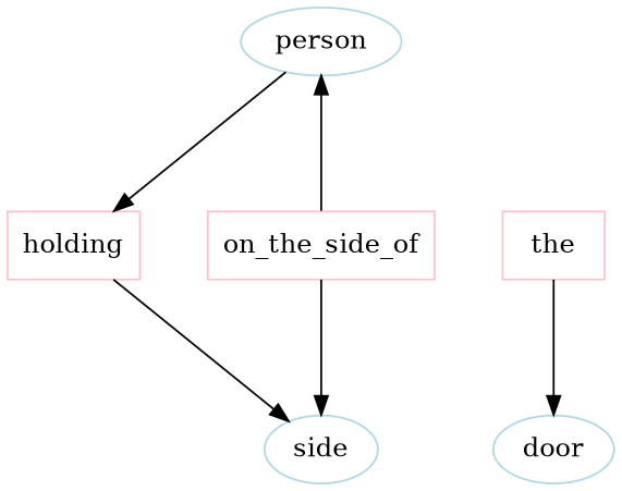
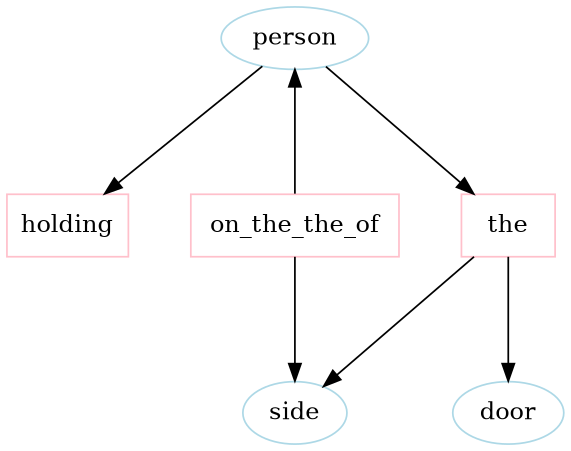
  digraph {
    nodesep=0.5
    rankdir=TB
    ranksep=1.0
    splines=line
    node [color=lightblue shape=ellipse]
    n1 [label=person]
    n2 [color=pink label=holding shape=box]
-   n3 [color=pink label=on_the_side_of shape=box]
+   n3 [color=pink label=on_the_the_of shape=box]
    n4 [color=pink label=the shape=box]
    n5 [label=side]
    n6 [label=door]
    subgraph sub_1 {
      rank=same
      n1
    }
    subgraph sub_2 {
      rank=same
      n2
      n3
      n4
    }
    subgraph sub_3 {
      rank=same
      n5
      n6
    }
    n1 -> n2
-   n2 -> n5
+   n1 -> n4
+   n4 -> n5
    n3 -> n1
    n3 -> n5
    n4 -> n6
  }
